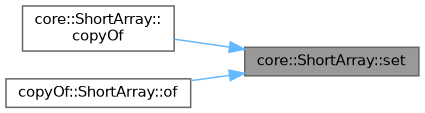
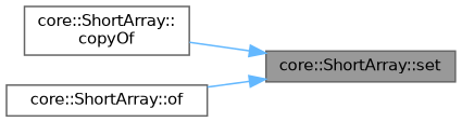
  digraph {
    rankdir=RL
    node [color=grey40 fillcolor=white fontname=Helvetica fontsize=10 shape=box style=filled]
    edge [color=steelblue1 dir=back fontname=Helvetica fontsize=10 labelfontname=Helvetica labelfontsize=10 style=solid]
    n1 [color=gray40 fillcolor=grey60 fontcolor=black height=0.2 label="core::ShortArray::set" width=0.4]
    n2 [height=0.2 label="core::ShortArray::\lcopyOf" width=0.4]
-   n3 [height=0.2 label="copyOf::ShortArray::of" width=0.4]
+   n3 [height=0.2 label="core::ShortArray::of" width=0.4]
    n1 -> n2
    n1 -> n3
  }
